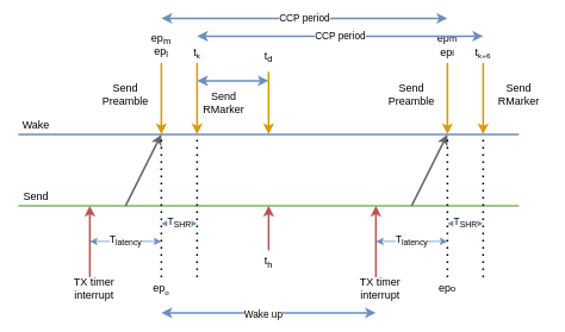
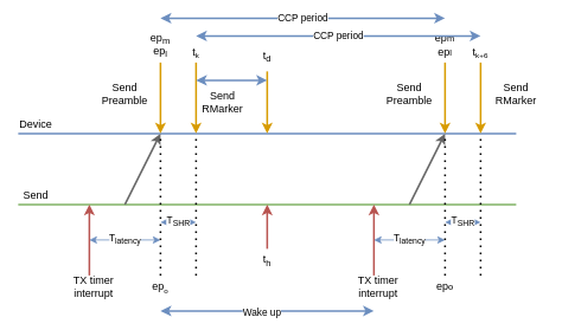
  <mxCell id="0" />
  <mxCell id="1" parent="0" />
  <mxCell id="2" value="" style="endArrow=none;html=1;fillColor=#d5e8d4;strokeColor=#82b366;strokeWidth=2;" parent="1" edge="1"><mxGeometry width="50" height="50" relative="1" as="geometry"><mxPoint x="20" y="230" as="sourcePoint" /><mxPoint x="580" y="230" as="targetPoint" /></mxGeometry></mxCell>
  <mxCell id="3" value="" style="endArrow=classic;html=1;fillColor=#f8cecc;strokeColor=#b85450;strokeWidth=2;" parent="1" edge="1"><mxGeometry width="50" height="50" relative="1" as="geometry"><mxPoint x="100" y="310" as="sourcePoint" /><mxPoint x="100" y="230" as="targetPoint" /></mxGeometry></mxCell>
  <mxCell id="4" value="" style="endArrow=none;html=1;fillColor=#dae8fc;strokeColor=#6c8ebf;strokeWidth=2;" parent="1" edge="1"><mxGeometry width="50" height="50" relative="1" as="geometry"><mxPoint x="20" y="150" as="sourcePoint" /><mxPoint x="580" y="150" as="targetPoint" /></mxGeometry></mxCell>
  <mxCell id="5" value="" style="endArrow=classic;html=1;fillColor=#ffe6cc;strokeColor=#d79b00;strokeWidth=2;" parent="1" edge="1"><mxGeometry width="50" height="50" relative="1" as="geometry"><mxPoint x="220" y="70" as="sourcePoint" /><mxPoint x="220" y="150" as="targetPoint" /></mxGeometry></mxCell>
  <mxCell id="6" value="Send&lt;br&gt;RMarker" style="text;html=1;strokeColor=none;fillColor=none;align=center;verticalAlign=middle;whiteSpace=wrap;rounded=0;" parent="1" vertex="1"><mxGeometry x="220" y="100" width="60" height="30" as="geometry" /></mxCell>
  <mxCell id="7" value="TX timer interrupt" style="text;html=1;strokeColor=none;fillColor=none;align=center;verticalAlign=middle;whiteSpace=wrap;rounded=0;" parent="1" vertex="1"><mxGeometry x="60" y="310" width="90" height="25" as="geometry" /></mxCell>
  <mxCell id="8" value="" style="endArrow=classic;html=1;fillColor=#f5f5f5;strokeColor=#666666;strokeWidth=2;" parent="1" edge="1"><mxGeometry width="50" height="50" relative="1" as="geometry"><mxPoint x="140" y="230" as="sourcePoint" /><mxPoint x="180" y="150" as="targetPoint" /></mxGeometry></mxCell>
- <mxCell id="9" value="Wake" style="text;html=1;strokeColor=none;fillColor=none;align=center;verticalAlign=middle;whiteSpace=wrap;rounded=0;" parent="1" vertex="1"><mxGeometry x="20" y="130" width="40" height="20" as="geometry" /></mxCell>
+ <mxCell id="9" value="Device" style="text;html=1;strokeColor=none;fillColor=none;align=center;verticalAlign=middle;whiteSpace=wrap;rounded=0;" parent="1" vertex="1"><mxGeometry x="20" y="130" width="40" height="20" as="geometry" /></mxCell>
  <mxCell id="10" value="Send" style="text;html=1;strokeColor=none;fillColor=none;align=center;verticalAlign=middle;whiteSpace=wrap;rounded=0;" parent="1" vertex="1"><mxGeometry x="20" y="210" width="40" height="20" as="geometry" /></mxCell>
  <mxCell id="11" value="CCP period" style="endArrow=classic;startArrow=classic;html=1;fillColor=#dae8fc;strokeColor=#6c8ebf;strokeWidth=2;" parent="1" edge="1"><mxGeometry width="50" height="50" relative="1" as="geometry"><mxPoint x="180" y="20" as="sourcePoint" /><mxPoint x="500" y="20" as="targetPoint" /></mxGeometry></mxCell>
  <mxCell id="12" value="" style="endArrow=none;dashed=1;html=1;dashPattern=1 3;strokeWidth=2;" parent="1" edge="1"><mxGeometry width="50" height="50" relative="1" as="geometry"><mxPoint x="220" y="310" as="sourcePoint" /><mxPoint x="220" y="150" as="targetPoint" /></mxGeometry></mxCell>
  <mxCell id="13" value="" style="endArrow=classic;html=1;fillColor=#ffe6cc;strokeColor=#d79b00;strokeWidth=2;" parent="1" edge="1"><mxGeometry width="50" height="50" relative="1" as="geometry"><mxPoint x="180" y="70" as="sourcePoint" /><mxPoint x="180" y="150" as="targetPoint" /></mxGeometry></mxCell>
  <mxCell id="14" value="Send&lt;br&gt;Preamble" style="text;html=1;strokeColor=none;fillColor=none;align=center;verticalAlign=middle;whiteSpace=wrap;rounded=0;" parent="1" vertex="1"><mxGeometry x="110" y="90" width="60" height="30" as="geometry" /></mxCell>
  <mxCell id="15" value="T&lt;sub&gt;latency&lt;/sub&gt;" style="endArrow=classic;startArrow=classic;html=1;fillColor=#dae8fc;strokeColor=#6c8ebf;" parent="1" edge="1"><mxGeometry width="50" height="50" relative="1" as="geometry"><mxPoint x="100" y="270" as="sourcePoint" /><mxPoint x="180" y="270" as="targetPoint" /></mxGeometry></mxCell>
  <mxCell id="16" value="T&lt;sub&gt;SHR&lt;/sub&gt;" style="endArrow=classic;startArrow=classic;html=1;fillColor=#dae8fc;strokeColor=#6c8ebf;" parent="1" edge="1"><mxGeometry width="50" height="50" relative="1" as="geometry"><mxPoint x="180" y="250" as="sourcePoint" /><mxPoint x="220" y="250" as="targetPoint" /></mxGeometry></mxCell>
  <mxCell id="17" value="" style="endArrow=none;dashed=1;html=1;dashPattern=1 3;strokeWidth=2;" parent="1" edge="1"><mxGeometry width="50" height="50" relative="1" as="geometry"><mxPoint x="180" y="310" as="sourcePoint" /><mxPoint x="180" y="150" as="targetPoint" /></mxGeometry></mxCell>
  <mxCell id="18" value="ep&lt;span style=&quot;font-size: 10px&quot;&gt;&lt;sub&gt;o&lt;/sub&gt;&lt;/span&gt;" style="text;html=1;strokeColor=none;fillColor=none;align=center;verticalAlign=middle;whiteSpace=wrap;rounded=0;" parent="1" vertex="1"><mxGeometry x="170" y="310" width="20" height="25" as="geometry" /></mxCell>
  <mxCell id="19" value="ep&lt;sub&gt;l&lt;/sub&gt;" style="text;html=1;strokeColor=none;fillColor=none;align=center;verticalAlign=middle;whiteSpace=wrap;rounded=0;" parent="1" vertex="1"><mxGeometry x="170" y="50" width="20" height="15" as="geometry" /></mxCell>
  <mxCell id="20" value="ep&lt;sub&gt;m&lt;/sub&gt;" style="text;html=1;strokeColor=none;fillColor=none;align=center;verticalAlign=middle;whiteSpace=wrap;rounded=0;" parent="1" vertex="1"><mxGeometry x="170" y="30" width="20" height="25" as="geometry" /></mxCell>
  <mxCell id="21" value="" style="endArrow=classic;html=1;fillColor=#f8cecc;strokeColor=#b85450;strokeWidth=2;" parent="1" edge="1"><mxGeometry width="50" height="50" relative="1" as="geometry"><mxPoint x="420" y="310" as="sourcePoint" /><mxPoint x="420" y="230" as="targetPoint" /></mxGeometry></mxCell>
  <mxCell id="22" value="" style="endArrow=classic;html=1;fillColor=#ffe6cc;strokeColor=#d79b00;strokeWidth=2;" parent="1" edge="1"><mxGeometry width="50" height="50" relative="1" as="geometry"><mxPoint x="540" y="70" as="sourcePoint" /><mxPoint x="540" y="150" as="targetPoint" /></mxGeometry></mxCell>
  <mxCell id="23" value="Send&lt;br&gt;RMarker" style="text;html=1;strokeColor=none;fillColor=none;align=center;verticalAlign=middle;whiteSpace=wrap;rounded=0;" parent="1" vertex="1"><mxGeometry x="550" y="90" width="60" height="30" as="geometry" /></mxCell>
  <mxCell id="24" value="TX timer interrupt" style="text;html=1;strokeColor=none;fillColor=none;align=center;verticalAlign=middle;whiteSpace=wrap;rounded=0;" parent="1" vertex="1"><mxGeometry x="380" y="310" width="90" height="25" as="geometry" /></mxCell>
  <mxCell id="25" value="" style="endArrow=classic;html=1;fillColor=#f5f5f5;strokeColor=#666666;strokeWidth=2;" parent="1" edge="1"><mxGeometry width="50" height="50" relative="1" as="geometry"><mxPoint x="460" y="230" as="sourcePoint" /><mxPoint x="500" y="150" as="targetPoint" /></mxGeometry></mxCell>
  <mxCell id="26" value="" style="endArrow=none;dashed=1;html=1;dashPattern=1 3;strokeWidth=2;" parent="1" edge="1"><mxGeometry width="50" height="50" relative="1" as="geometry"><mxPoint x="540" y="310" as="sourcePoint" /><mxPoint x="540" y="150" as="targetPoint" /></mxGeometry></mxCell>
  <mxCell id="27" value="" style="endArrow=classic;html=1;fillColor=#ffe6cc;strokeColor=#d79b00;strokeWidth=2;" parent="1" edge="1"><mxGeometry width="50" height="50" relative="1" as="geometry"><mxPoint x="500" y="70" as="sourcePoint" /><mxPoint x="500" y="150" as="targetPoint" /></mxGeometry></mxCell>
  <mxCell id="28" value="Send&lt;br&gt;Preamble" style="text;html=1;strokeColor=none;fillColor=none;align=center;verticalAlign=middle;whiteSpace=wrap;rounded=0;" parent="1" vertex="1"><mxGeometry x="430" y="90" width="60" height="30" as="geometry" /></mxCell>
  <mxCell id="29" value="T&lt;sub&gt;latency&lt;/sub&gt;" style="endArrow=classic;startArrow=classic;html=1;fillColor=#dae8fc;strokeColor=#6c8ebf;" parent="1" edge="1"><mxGeometry width="50" height="50" relative="1" as="geometry"><mxPoint x="420" y="270" as="sourcePoint" /><mxPoint x="500" y="270" as="targetPoint" /></mxGeometry></mxCell>
  <mxCell id="30" value="T&lt;sub&gt;SHR&lt;/sub&gt;" style="endArrow=classic;startArrow=classic;html=1;fillColor=#dae8fc;strokeColor=#6c8ebf;" parent="1" edge="1"><mxGeometry width="50" height="50" relative="1" as="geometry"><mxPoint x="500" y="250" as="sourcePoint" /><mxPoint x="540" y="250" as="targetPoint" /></mxGeometry></mxCell>
  <mxCell id="31" value="" style="endArrow=none;dashed=1;html=1;dashPattern=1 3;strokeWidth=2;" parent="1" edge="1"><mxGeometry width="50" height="50" relative="1" as="geometry"><mxPoint x="500" y="310" as="sourcePoint" /><mxPoint x="500" y="150" as="targetPoint" /></mxGeometry></mxCell>
  <mxCell id="32" value="ep&lt;span style=&quot;font-size: 10px&quot;&gt;o&lt;/span&gt;" style="text;html=1;strokeColor=none;fillColor=none;align=center;verticalAlign=middle;whiteSpace=wrap;rounded=0;" parent="1" vertex="1"><mxGeometry x="490" y="310" width="20" height="25" as="geometry" /></mxCell>
  <mxCell id="33" value="ep&lt;span style=&quot;font-size: 10px&quot;&gt;l&lt;/span&gt;" style="text;html=1;strokeColor=none;fillColor=none;align=center;verticalAlign=middle;whiteSpace=wrap;rounded=0;" parent="1" vertex="1"><mxGeometry x="490" y="50" width="20" height="15" as="geometry" /></mxCell>
  <mxCell id="34" value="ep&lt;span style=&quot;font-size: 10px&quot;&gt;m&lt;/span&gt;" style="text;html=1;strokeColor=none;fillColor=none;align=center;verticalAlign=middle;whiteSpace=wrap;rounded=0;" parent="1" vertex="1"><mxGeometry x="490" y="30" width="20" height="25" as="geometry" /></mxCell>
  <mxCell id="35" value="" style="endArrow=classic;startArrow=classic;html=1;fillColor=#dae8fc;strokeColor=#6c8ebf;strokeWidth=2;" parent="1" edge="1"><mxGeometry width="50" height="50" relative="1" as="geometry"><mxPoint x="180" y="350" as="sourcePoint" /><mxPoint x="420" y="350" as="targetPoint" /></mxGeometry></mxCell>
  <mxCell id="36" value="Wake up" style="edgeLabel;html=1;align=center;verticalAlign=middle;resizable=0;points=[];" parent="35" vertex="1" connectable="0"><mxGeometry x="-0.06" y="-1" relative="1" as="geometry"><mxPoint as="offset" /></mxGeometry></mxCell>
  <mxCell id="37" value="CCP period" style="endArrow=classic;startArrow=classic;html=1;fillColor=#dae8fc;strokeColor=#6c8ebf;strokeWidth=2;" parent="1" edge="1"><mxGeometry width="50" height="50" relative="1" as="geometry"><mxPoint x="220" y="40" as="sourcePoint" /><mxPoint x="540" y="40" as="targetPoint" /></mxGeometry></mxCell>
  <mxCell id="38" value="" style="endArrow=classic;html=1;strokeWidth=2;fillColor=#f8cecc;strokeColor=#b85450;" parent="1" edge="1"><mxGeometry width="50" height="50" relative="1" as="geometry"><mxPoint x="300" y="280" as="sourcePoint" /><mxPoint x="300" y="230" as="targetPoint" /></mxGeometry></mxCell>
  <mxCell id="39" value="t&lt;sub&gt;h&lt;/sub&gt;" style="text;html=1;strokeColor=none;fillColor=none;align=center;verticalAlign=middle;whiteSpace=wrap;rounded=0;" parent="1" vertex="1"><mxGeometry x="290" y="280" width="20" height="25" as="geometry" /></mxCell>
  <mxCell id="40" value="" style="endArrow=classic;html=1;strokeWidth=2;fillColor=#ffe6cc;strokeColor=#d79b00;" parent="1" edge="1"><mxGeometry width="50" height="50" relative="1" as="geometry"><mxPoint x="300" y="80" as="sourcePoint" /><mxPoint x="300" y="150" as="targetPoint" /></mxGeometry></mxCell>
  <mxCell id="41" value="t&lt;sub&gt;d&lt;/sub&gt;" style="text;html=1;strokeColor=none;fillColor=none;align=center;verticalAlign=middle;whiteSpace=wrap;rounded=0;" parent="1" vertex="1"><mxGeometry x="290" y="50" width="20" height="25" as="geometry" /></mxCell>
  <mxCell id="42" value="t&lt;span style=&quot;font-size: 10px&quot;&gt;&lt;sub&gt;k&lt;/sub&gt;&lt;/span&gt;" style="text;html=1;strokeColor=none;fillColor=none;align=center;verticalAlign=middle;whiteSpace=wrap;rounded=0;" parent="1" vertex="1"><mxGeometry x="210" y="45" width="20" height="25" as="geometry" /></mxCell>
  <mxCell id="43" value="t&lt;span style=&quot;font-size: 10px&quot;&gt;&lt;sub&gt;k+6&lt;/sub&gt;&lt;/span&gt;" style="text;html=1;strokeColor=none;fillColor=none;align=center;verticalAlign=middle;whiteSpace=wrap;rounded=0;" parent="1" vertex="1"><mxGeometry x="530" y="45" width="20" height="25" as="geometry" /></mxCell>
  <mxCell id="44" value="" style="endArrow=classic;startArrow=classic;html=1;strokeWidth=2;fillColor=#dae8fc;strokeColor=#6c8ebf;" parent="1" edge="1"><mxGeometry width="50" height="50" relative="1" as="geometry"><mxPoint x="220" y="90" as="sourcePoint" /><mxPoint x="300" y="90" as="targetPoint" /></mxGeometry></mxCell>
